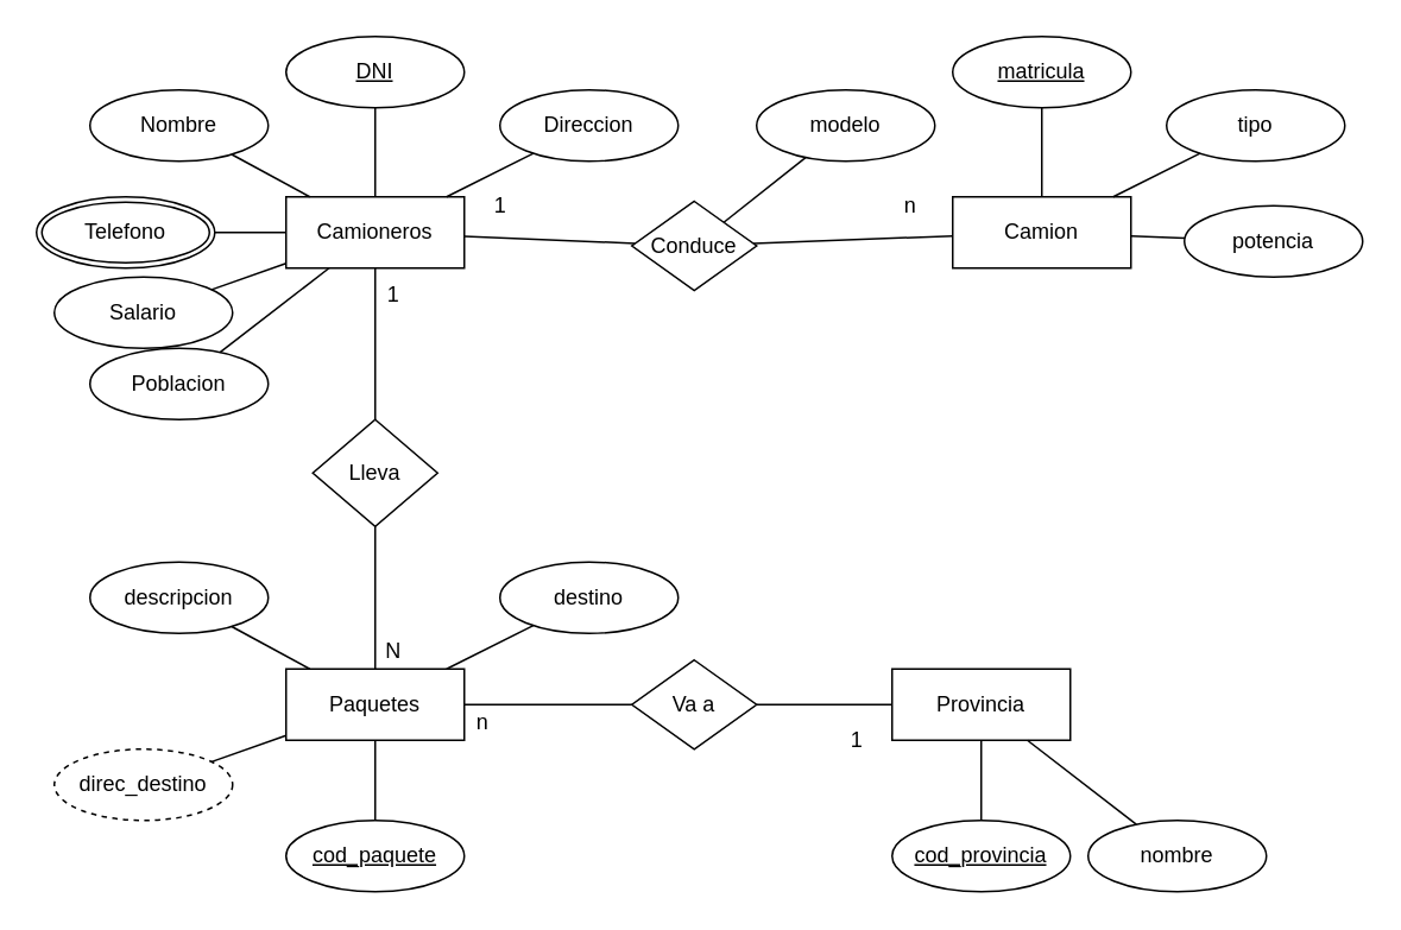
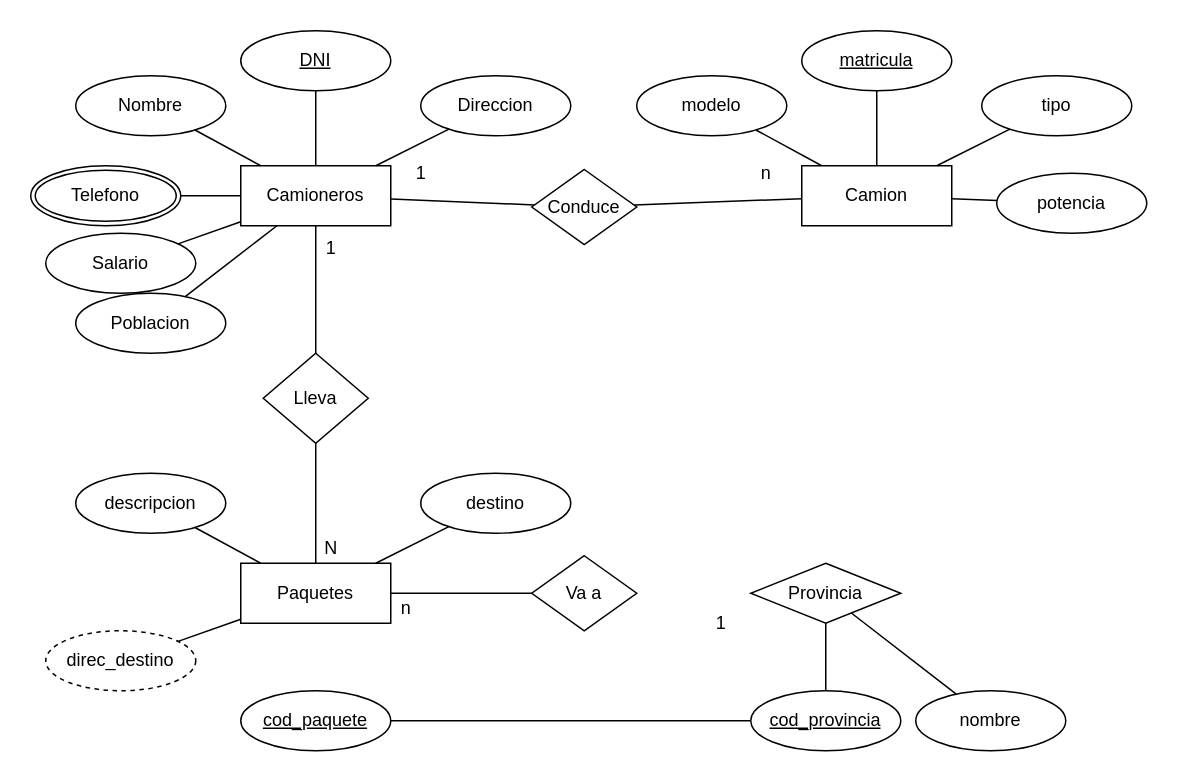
  <mxCell id="0" />
  <mxCell id="1" parent="0" />
  <mxCell id="2" value="Camioneros" style="whiteSpace=wrap;html=1;align=center;" vertex="1" parent="1"><mxGeometry x="160" y="110" width="100" height="40" as="geometry" /></mxCell>
  <mxCell id="3" value="Nombre" style="ellipse;whiteSpace=wrap;html=1;align=center;" vertex="1" parent="1"><mxGeometry x="50" y="50" width="100" height="40" as="geometry" /></mxCell>
  <mxCell id="4" value="DNI" style="ellipse;whiteSpace=wrap;html=1;align=center;fontStyle=4;" vertex="1" parent="1"><mxGeometry x="160" y="20" width="100" height="40" as="geometry" /></mxCell>
  <mxCell id="5" value="Direccion" style="ellipse;whiteSpace=wrap;html=1;align=center;" vertex="1" parent="1"><mxGeometry x="280" y="50" width="100" height="40" as="geometry" /></mxCell>
  <mxCell id="6" value="" style="endArrow=none;html=1;rounded=0;" edge="1" parent="1" source="21" target="2"><mxGeometry relative="1" as="geometry"><mxPoint x="120" y="130" as="sourcePoint" /><mxPoint x="170" y="130" as="targetPoint" /></mxGeometry></mxCell>
  <mxCell id="7" value="" style="endArrow=none;html=1;rounded=0;" edge="1" parent="1" source="3" target="2"><mxGeometry relative="1" as="geometry"><mxPoint x="280" y="100" as="sourcePoint" /><mxPoint x="440" y="100" as="targetPoint" /></mxGeometry></mxCell>
  <mxCell id="8" value="" style="endArrow=none;html=1;rounded=0;" edge="1" parent="1" source="4" target="2"><mxGeometry relative="1" as="geometry"><mxPoint x="139.481" y="96.154" as="sourcePoint" /><mxPoint x="183.333" y="120" as="targetPoint" /></mxGeometry></mxCell>
  <mxCell id="9" value="" style="endArrow=none;html=1;rounded=0;" edge="1" parent="1" source="2" target="10"><mxGeometry relative="1" as="geometry"><mxPoint x="280" y="100" as="sourcePoint" /><mxPoint x="210" y="220" as="targetPoint" /></mxGeometry></mxCell>
  <mxCell id="10" value="Lleva" style="shape=rhombus;perimeter=rhombusPerimeter;whiteSpace=wrap;html=1;align=center;" vertex="1" parent="1"><mxGeometry x="175" y="235" width="70" height="60" as="geometry" /></mxCell>
  <mxCell id="11" value="" style="endArrow=none;html=1;rounded=0;" edge="1" parent="1" source="10" target="27"><mxGeometry relative="1" as="geometry"><mxPoint x="355" y="230" as="sourcePoint" /><mxPoint x="210" y="335" as="targetPoint" /></mxGeometry></mxCell>
  <mxCell id="12" value="Camion" style="whiteSpace=wrap;html=1;align=center;" vertex="1" parent="1"><mxGeometry x="534" y="110" width="100" height="40" as="geometry" /></mxCell>
  <mxCell id="13" value="potencia" style="ellipse;whiteSpace=wrap;html=1;align=center;" vertex="1" parent="1"><mxGeometry x="664" y="115" width="100" height="40" as="geometry" /></mxCell>
  <mxCell id="14" value="modelo" style="ellipse;whiteSpace=wrap;html=1;align=center;" vertex="1" parent="1"><mxGeometry x="424" y="50" width="100" height="40" as="geometry" /></mxCell>
  <mxCell id="15" value="matricula" style="ellipse;whiteSpace=wrap;html=1;align=center;fontStyle=4;" vertex="1" parent="1"><mxGeometry x="534" y="20" width="100" height="40" as="geometry" /></mxCell>
  <mxCell id="16" value="tipo" style="ellipse;whiteSpace=wrap;html=1;align=center;" vertex="1" parent="1"><mxGeometry x="654" y="50" width="100" height="40" as="geometry" /></mxCell>
  <mxCell id="17" value="" style="endArrow=none;html=1;rounded=0;" edge="1" parent="1" source="13" target="12"><mxGeometry relative="1" as="geometry"><mxPoint x="654" y="100" as="sourcePoint" /><mxPoint x="544" y="130" as="targetPoint" /></mxGeometry></mxCell>
- <mxCell id="18" value="" style="endArrow=none;html=1;rounded=0;" edge="1" parent="1" source="14" target="45"><mxGeometry relative="1" as="geometry"><mxPoint x="654" y="100" as="sourcePoint" /><mxPoint x="814" y="100" as="targetPoint" /></mxGeometry></mxCell>
+ <mxCell id="18" value="" style="endArrow=none;html=1;rounded=0;" edge="1" parent="1" source="14" target="12"><mxGeometry relative="1" as="geometry"><mxPoint x="654" y="100" as="sourcePoint" /><mxPoint x="814" y="100" as="targetPoint" /></mxGeometry></mxCell>
  <mxCell id="19" value="" style="endArrow=none;html=1;rounded=0;" edge="1" parent="1" source="15" target="12"><mxGeometry relative="1" as="geometry"><mxPoint x="513.481" y="96.154" as="sourcePoint" /><mxPoint x="557.333" y="120" as="targetPoint" /></mxGeometry></mxCell>
  <mxCell id="20" value="" style="endArrow=none;html=1;rounded=0;" edge="1" parent="1" source="16" target="12"><mxGeometry relative="1" as="geometry"><mxPoint x="523.481" y="106.154" as="sourcePoint" /><mxPoint x="567.333" y="130" as="targetPoint" /></mxGeometry></mxCell>
  <mxCell id="21" value="Telefono" style="ellipse;shape=doubleEllipse;margin=3;whiteSpace=wrap;html=1;align=center;" vertex="1" parent="1"><mxGeometry x="20" y="110" width="100" height="40" as="geometry" /></mxCell>
  <mxCell id="22" value="Salario" style="ellipse;whiteSpace=wrap;html=1;align=center;" vertex="1" parent="1"><mxGeometry x="30" y="155" width="100" height="40" as="geometry" /></mxCell>
  <mxCell id="23" value="" style="endArrow=none;html=1;rounded=0;" edge="1" parent="1"><mxGeometry relative="1" as="geometry"><mxPoint x="298.765" y="85.617" as="sourcePoint" /><mxPoint x="250" y="110" as="targetPoint" /></mxGeometry></mxCell>
  <mxCell id="24" value="" style="endArrow=none;html=1;rounded=0;" edge="1" parent="1" source="22" target="2"><mxGeometry relative="1" as="geometry"><mxPoint x="308.765" y="95.617" as="sourcePoint" /><mxPoint x="260" y="120" as="targetPoint" /></mxGeometry></mxCell>
  <mxCell id="25" value="Poblacion" style="ellipse;whiteSpace=wrap;html=1;align=center;" vertex="1" parent="1"><mxGeometry x="50" y="195" width="100" height="40" as="geometry" /></mxCell>
  <mxCell id="26" value="" style="endArrow=none;html=1;rounded=0;" edge="1" parent="1" source="25" target="2"><mxGeometry relative="1" as="geometry"><mxPoint x="308.765" y="150.617" as="sourcePoint" /><mxPoint x="176.154" y="205" as="targetPoint" /></mxGeometry></mxCell>
  <mxCell id="27" value="Paquetes" style="whiteSpace=wrap;html=1;align=center;" vertex="1" parent="1"><mxGeometry x="160" y="375" width="100" height="40" as="geometry" /></mxCell>
  <mxCell id="28" value="descripcion" style="ellipse;whiteSpace=wrap;html=1;align=center;" vertex="1" parent="1"><mxGeometry x="50" y="315" width="100" height="40" as="geometry" /></mxCell>
  <mxCell id="29" value="cod_paquete" style="ellipse;whiteSpace=wrap;html=1;align=center;fontStyle=4;" vertex="1" parent="1"><mxGeometry x="160" y="460" width="100" height="40" as="geometry" /></mxCell>
  <mxCell id="30" value="destino" style="ellipse;whiteSpace=wrap;html=1;align=center;" vertex="1" parent="1"><mxGeometry x="280" y="315" width="100" height="40" as="geometry" /></mxCell>
  <mxCell id="31" value="" style="endArrow=none;html=1;rounded=0;" edge="1" parent="1" source="28" target="27"><mxGeometry relative="1" as="geometry"><mxPoint x="280" y="365" as="sourcePoint" /><mxPoint x="440" y="365" as="targetPoint" /></mxGeometry></mxCell>
- <mxCell id="32" value="" style="endArrow=none;html=1;rounded=0;" edge="1" parent="1" source="29" target="27"><mxGeometry relative="1" as="geometry"><mxPoint x="139.481" y="361.154" as="sourcePoint" /><mxPoint x="183.333" y="385" as="targetPoint" /></mxGeometry></mxCell>
+ <mxCell id="32" value="" style="endArrow=none;html=1;rounded=0;" edge="1" parent="1" source="29" target="41"><mxGeometry relative="1" as="geometry"><mxPoint x="139.481" y="361.154" as="sourcePoint" /><mxPoint x="183.333" y="385" as="targetPoint" /></mxGeometry></mxCell>
  <mxCell id="33" value="" style="endArrow=none;html=1;rounded=0;" edge="1" parent="1" source="27" target="34"><mxGeometry relative="1" as="geometry"><mxPoint x="280" y="365" as="sourcePoint" /><mxPoint x="210" y="485" as="targetPoint" /></mxGeometry></mxCell>
  <mxCell id="34" value="Va a" style="shape=rhombus;perimeter=rhombusPerimeter;whiteSpace=wrap;html=1;align=center;" vertex="1" parent="1"><mxGeometry x="354" y="370" width="70" height="50" as="geometry" /></mxCell>
- <mxCell id="35" value="" style="endArrow=none;html=1;rounded=0;" edge="1" parent="1" source="34" target="39"><mxGeometry relative="1" as="geometry"><mxPoint x="355" y="435" as="sourcePoint" /><mxPoint x="420" y="395" as="targetPoint" /></mxGeometry></mxCell>
  <mxCell id="36" value="direc_destino" style="ellipse;whiteSpace=wrap;html=1;align=center;dashed=1;" vertex="1" parent="1"><mxGeometry x="30" y="420" width="100" height="40" as="geometry" /></mxCell>
  <mxCell id="37" value="" style="endArrow=none;html=1;rounded=0;" edge="1" parent="1"><mxGeometry relative="1" as="geometry"><mxPoint x="298.765" y="350.617" as="sourcePoint" /><mxPoint x="250" y="375" as="targetPoint" /></mxGeometry></mxCell>
  <mxCell id="38" value="" style="endArrow=none;html=1;rounded=0;" edge="1" parent="1" source="36" target="27"><mxGeometry relative="1" as="geometry"><mxPoint x="308.765" y="360.617" as="sourcePoint" /><mxPoint x="260" y="385" as="targetPoint" /></mxGeometry></mxCell>
- <mxCell id="39" value="Provincia" style="whiteSpace=wrap;html=1;align=center;" vertex="1" parent="1"><mxGeometry x="500" y="375" width="100" height="40" as="geometry" /></mxCell>
+ <mxCell id="39" value="Provincia" style="rhombus;whiteSpace=wrap;html=1;align=center;" vertex="1" parent="1"><mxGeometry x="500" y="375" width="100" height="40" as="geometry" /></mxCell>
  <mxCell id="40" value="nombre" style="ellipse;whiteSpace=wrap;html=1;align=center;" vertex="1" parent="1"><mxGeometry x="610" y="460" width="100" height="40" as="geometry" /></mxCell>
  <mxCell id="41" value="cod_provincia" style="ellipse;whiteSpace=wrap;html=1;align=center;fontStyle=4;" vertex="1" parent="1"><mxGeometry x="500" y="460" width="100" height="40" as="geometry" /></mxCell>
  <mxCell id="42" value="" style="endArrow=none;html=1;rounded=0;" edge="1" parent="1" source="40" target="39"><mxGeometry relative="1" as="geometry"><mxPoint x="620" y="365" as="sourcePoint" /><mxPoint x="780" y="365" as="targetPoint" /></mxGeometry></mxCell>
  <mxCell id="43" value="" style="endArrow=none;html=1;rounded=0;" edge="1" parent="1" source="41" target="39"><mxGeometry relative="1" as="geometry"><mxPoint x="479.481" y="361.154" as="sourcePoint" /><mxPoint x="523.333" y="385" as="targetPoint" /></mxGeometry></mxCell>
  <mxCell id="44" value="" style="endArrow=none;html=1;rounded=0;" edge="1" parent="1" target="45" source="2"><mxGeometry relative="1" as="geometry"><mxPoint x="418.143" y="17.5" as="sourcePoint" /><mxPoint x="423" y="87.5" as="targetPoint" /></mxGeometry></mxCell>
  <mxCell id="45" value="Conduce" style="shape=rhombus;perimeter=rhombusPerimeter;whiteSpace=wrap;html=1;align=center;" vertex="1" parent="1"><mxGeometry x="354" y="112.5" width="70" height="50" as="geometry" /></mxCell>
  <mxCell id="46" value="" style="endArrow=none;html=1;rounded=0;" edge="1" parent="1" source="45" target="12"><mxGeometry relative="1" as="geometry"><mxPoint x="604" y="37.5" as="sourcePoint" /><mxPoint x="389" y="242.5" as="targetPoint" /></mxGeometry></mxCell>
  <mxCell id="47" value="1" style="text;html=1;align=center;verticalAlign=middle;resizable=0;points=[];autosize=1;strokeColor=none;" vertex="1" parent="1"><mxGeometry x="210" y="155" width="20" height="20" as="geometry" /></mxCell>
  <mxCell id="48" value="N" style="text;html=1;align=center;verticalAlign=middle;resizable=0;points=[];autosize=1;strokeColor=none;" vertex="1" parent="1"><mxGeometry x="210" y="355" width="20" height="20" as="geometry" /></mxCell>
  <mxCell id="49" value="1" style="text;html=1;align=center;verticalAlign=middle;resizable=0;points=[];autosize=1;strokeColor=none;" vertex="1" parent="1"><mxGeometry x="470" y="405" width="20" height="20" as="geometry" /></mxCell>
  <mxCell id="50" value="n" style="text;html=1;align=center;verticalAlign=middle;resizable=0;points=[];autosize=1;strokeColor=none;" vertex="1" parent="1"><mxGeometry x="260" y="395" width="20" height="20" as="geometry" /></mxCell>
  <mxCell id="51" value="1" style="text;html=1;align=center;verticalAlign=middle;resizable=0;points=[];autosize=1;strokeColor=none;" vertex="1" parent="1"><mxGeometry x="270" y="105" width="20" height="20" as="geometry" /></mxCell>
  <mxCell id="52" value="n" style="text;html=1;align=center;verticalAlign=middle;resizable=0;points=[];autosize=1;strokeColor=none;" vertex="1" parent="1"><mxGeometry x="500" y="105" width="20" height="20" as="geometry" /></mxCell>
